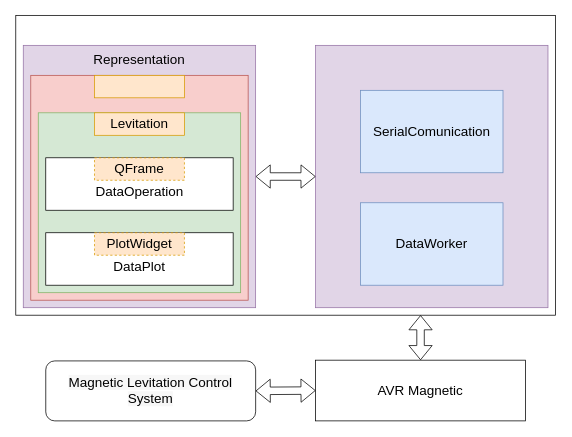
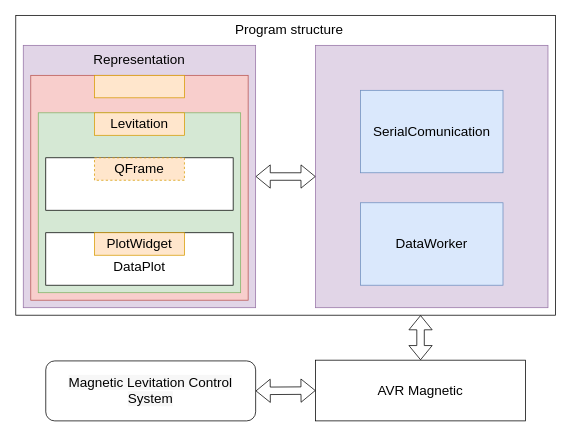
  <mxCell id="0" />
  <mxCell id="1" parent="0" />
  <mxCell id="2" value="" style="rounded=0;whiteSpace=wrap;html=1;" parent="1" vertex="1"><mxGeometry x="20" y="20" width="720" height="400" as="geometry" /></mxCell>
  <mxCell id="3" value="" style="rounded=0;whiteSpace=wrap;html=1;fillColor=#e1d5e7;strokeColor=#9673a6;" parent="1" vertex="1"><mxGeometry x="30" y="60" width="310" height="350" as="geometry" /></mxCell>
  <mxCell id="4" value="" style="rounded=0;whiteSpace=wrap;html=1;fillColor=#e1d5e7;strokeColor=#9673a6;" parent="1" vertex="1"><mxGeometry x="420" y="60" width="310" height="350" as="geometry" /></mxCell>
+ <mxCell id="5" value="&lt;font style=&quot;font-size: 18px&quot;&gt;Program structure&lt;/font&gt;" style="text;html=1;strokeColor=none;fillColor=none;align=center;verticalAlign=middle;whiteSpace=wrap;rounded=0;" parent="1" vertex="1"><mxGeometry x="295" y="20" width="180" height="40" as="geometry" /></mxCell>
  <mxCell id="6" value="&lt;font style=&quot;font-size: 18px&quot;&gt;Representation&lt;/font&gt;" style="text;html=1;strokeColor=none;fillColor=none;align=center;verticalAlign=middle;whiteSpace=wrap;rounded=0;" parent="1" vertex="1"><mxGeometry x="40" y="60" width="290" height="40" as="geometry" /></mxCell>
  <mxCell id="7" value="" style="rounded=0;whiteSpace=wrap;html=1;fillColor=#dae8fc;strokeColor=#6c8ebf;" parent="1" vertex="1"><mxGeometry x="480" y="120" width="190" height="110" as="geometry" /></mxCell>
  <mxCell id="8" value="" style="rounded=0;whiteSpace=wrap;html=1;fillColor=#f8cecc;strokeColor=#b85450;" parent="1" vertex="1"><mxGeometry x="40" y="100" width="290" height="300" as="geometry" /></mxCell>
  <mxCell id="9" value="" style="rounded=0;whiteSpace=wrap;html=1;fillColor=#ffe6cc;strokeColor=#d79b00;" parent="1" vertex="1"><mxGeometry x="125" y="100" width="120" height="30" as="geometry" /></mxCell>
  <mxCell id="10" value="Text" style="text;html=1;strokeColor=none;fillColor=none;align=center;verticalAlign=middle;whiteSpace=wrap;rounded=0;" parent="1" vertex="1"><mxGeometry x="155" y="150" width="60" height="30" as="geometry" /></mxCell>
  <mxCell id="11" value="" style="rounded=0;whiteSpace=wrap;html=1;fillColor=#d5e8d4;strokeColor=#82b366;" parent="1" vertex="1"><mxGeometry x="50" y="150" width="270" height="240" as="geometry" /></mxCell>
  <mxCell id="12" value="&lt;font style=&quot;font-size: 18px&quot;&gt;Levitation&lt;/font&gt;" style="rounded=0;whiteSpace=wrap;html=1;fillColor=#ffe6cc;strokeColor=#d79b00;" parent="1" vertex="1"><mxGeometry x="125" y="150" width="120" height="30" as="geometry" /></mxCell>
  <mxCell id="13" value="" style="rounded=0;whiteSpace=wrap;html=1;" parent="1" vertex="1"><mxGeometry x="60" y="210" width="250" height="70" as="geometry" /></mxCell>
  <mxCell id="14" value="" style="rounded=0;whiteSpace=wrap;html=1;" parent="1" vertex="1"><mxGeometry x="60" y="310" width="250" height="70" as="geometry" /></mxCell>
  <mxCell id="15" value="&lt;font style=&quot;font-size: 18px&quot;&gt;SerialComunication&lt;/font&gt;" style="text;html=1;strokeColor=none;fillColor=none;align=center;verticalAlign=middle;whiteSpace=wrap;rounded=0;" parent="1" vertex="1"><mxGeometry x="480" y="160" width="190" height="30" as="geometry" /></mxCell>
  <mxCell id="16" value="" style="rounded=0;whiteSpace=wrap;html=1;fillColor=#dae8fc;strokeColor=#6c8ebf;" parent="1" vertex="1"><mxGeometry x="480" y="270" width="190" height="110" as="geometry" /></mxCell>
  <mxCell id="17" value="&lt;font style=&quot;font-size: 18px&quot;&gt;DataWorker&lt;/font&gt;" style="text;html=1;strokeColor=none;fillColor=none;align=center;verticalAlign=middle;whiteSpace=wrap;rounded=0;" parent="1" vertex="1"><mxGeometry x="480" y="310" width="190" height="30" as="geometry" /></mxCell>
  <mxCell id="18" value="&lt;font style=&quot;font-size: 18px&quot;&gt;QFrame&lt;/font&gt;" style="rounded=0;whiteSpace=wrap;html=1;fillColor=#ffe6cc;strokeColor=#d79b00;dashed=1;" parent="1" vertex="1"><mxGeometry x="125" y="210" width="120" height="30" as="geometry" /></mxCell>
- <mxCell id="19" value="&lt;font style=&quot;font-size: 18px&quot;&gt;PlotWidget&lt;/font&gt;" style="rounded=0;whiteSpace=wrap;html=1;fillColor=#ffe6cc;strokeColor=#d79b00;dashed=1;" parent="1" vertex="1"><mxGeometry x="125" y="310" width="120" height="30" as="geometry" /></mxCell>
+ <mxCell id="19" value="&lt;font style=&quot;font-size: 18px&quot;&gt;PlotWidget&lt;/font&gt;" style="rounded=0;whiteSpace=wrap;html=1;fillColor=#ffe6cc;strokeColor=#d79b00;" parent="1" vertex="1"><mxGeometry x="125" y="310" width="120" height="30" as="geometry" /></mxCell>
  <mxCell id="20" value="&lt;font style=&quot;font-size: 18px&quot;&gt;AVR Magnetic&lt;/font&gt;" style="rounded=0;whiteSpace=wrap;html=1;" parent="1" vertex="1"><mxGeometry x="420" y="480" width="280" height="81" as="geometry" /></mxCell>
  <mxCell id="21" value="" style="shape=flexArrow;endArrow=classic;startArrow=classic;html=1;rounded=0;exitX=1;exitY=0.5;exitDx=0;exitDy=0;entryX=0;entryY=0.5;entryDx=0;entryDy=0;" parent="1" source="3" target="4" edge="1"><mxGeometry width="100" height="100" relative="1" as="geometry"><mxPoint x="360" y="300" as="sourcePoint" /><mxPoint x="460" y="200" as="targetPoint" /></mxGeometry></mxCell>
  <mxCell id="22" value="&lt;span style=&quot;font-size: 18px ; background-color: rgb(247 , 247 , 247)&quot;&gt;Magnetic Levitation Control System&lt;/span&gt;" style="whiteSpace=wrap;html=1;rounded=1;" parent="1" vertex="1"><mxGeometry x="60" y="481" width="280" height="80" as="geometry" /></mxCell>
  <mxCell id="23" value="&lt;font style=&quot;font-size: 18px&quot;&gt;DataPlot&lt;/font&gt;" style="text;html=1;strokeColor=none;fillColor=none;align=center;verticalAlign=middle;whiteSpace=wrap;rounded=0;fontSize=17;" parent="1" vertex="1"><mxGeometry x="120" y="340" width="130" height="30" as="geometry" /></mxCell>
- <mxCell id="24" value="&lt;font style=&quot;font-size: 18px&quot;&gt;DataOperation&lt;/font&gt;" style="text;html=1;strokeColor=none;fillColor=none;align=center;verticalAlign=middle;whiteSpace=wrap;rounded=0;fontSize=17;" parent="1" vertex="1"><mxGeometry x="117.5" y="240" width="135" height="30" as="geometry" /></mxCell>
  <mxCell id="25" value="" style="shape=flexArrow;endArrow=classic;startArrow=classic;html=1;rounded=0;fontFamily=Times New Roman;fontSize=16;entryX=0.75;entryY=1;entryDx=0;entryDy=0;exitX=0.5;exitY=0;exitDx=0;exitDy=0;" parent="1" source="20" target="2" edge="1"><mxGeometry width="100" height="100" relative="1" as="geometry"><mxPoint x="540" y="540" as="sourcePoint" /><mxPoint x="640" y="440" as="targetPoint" /></mxGeometry></mxCell>
  <mxCell id="26" value="" style="shape=flexArrow;endArrow=classic;startArrow=classic;html=1;rounded=0;fontFamily=Times New Roman;fontSize=16;entryX=1;entryY=0.5;entryDx=0;entryDy=0;exitX=0;exitY=0.5;exitDx=0;exitDy=0;" parent="1" source="20" target="22" edge="1"><mxGeometry width="100" height="100" relative="1" as="geometry"><mxPoint x="350" y="680" as="sourcePoint" /><mxPoint x="450" y="580" as="targetPoint" /></mxGeometry></mxCell>
